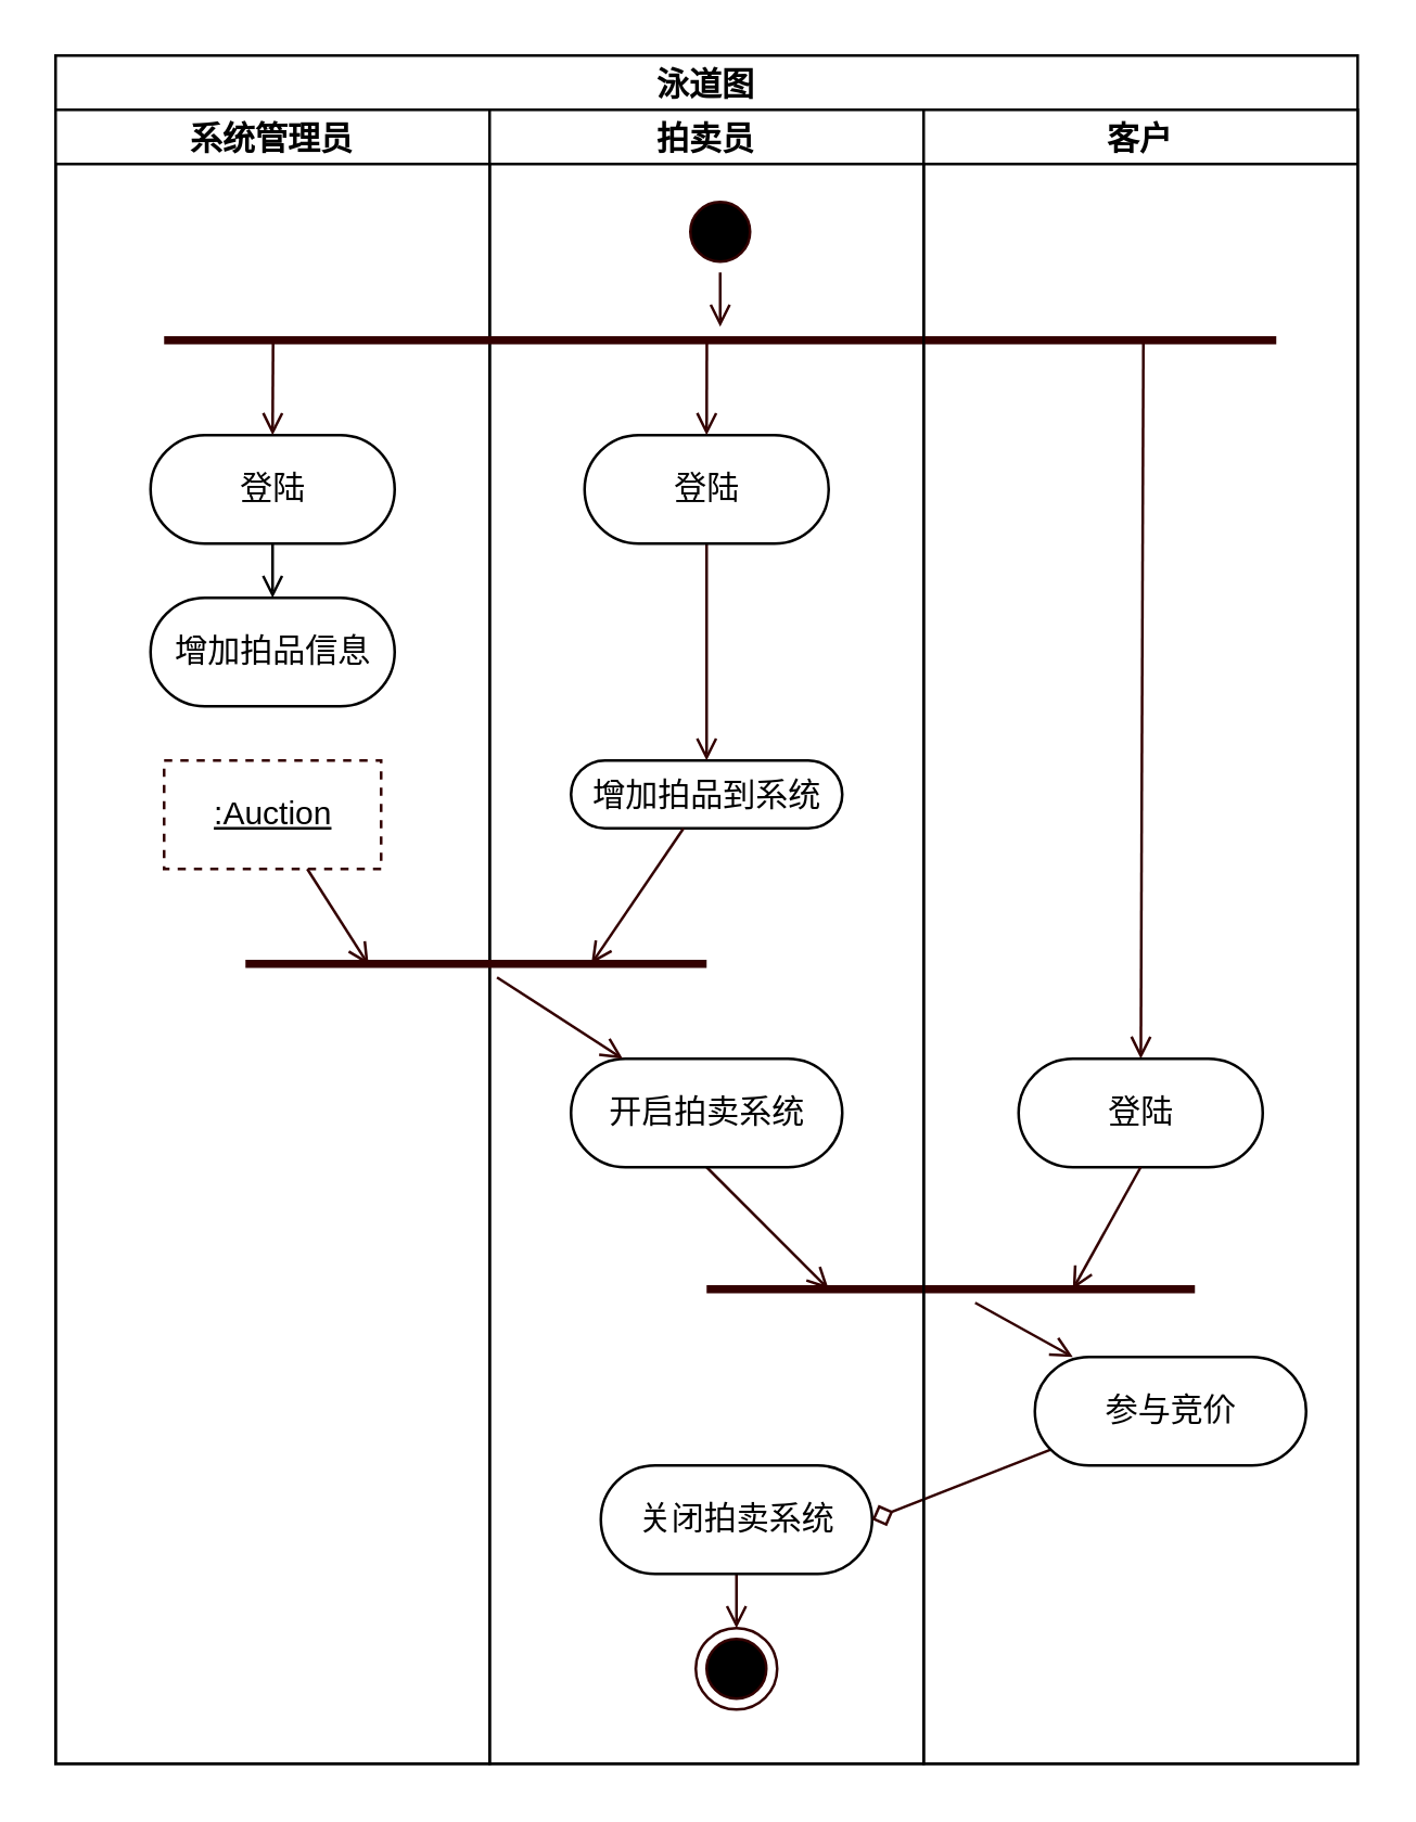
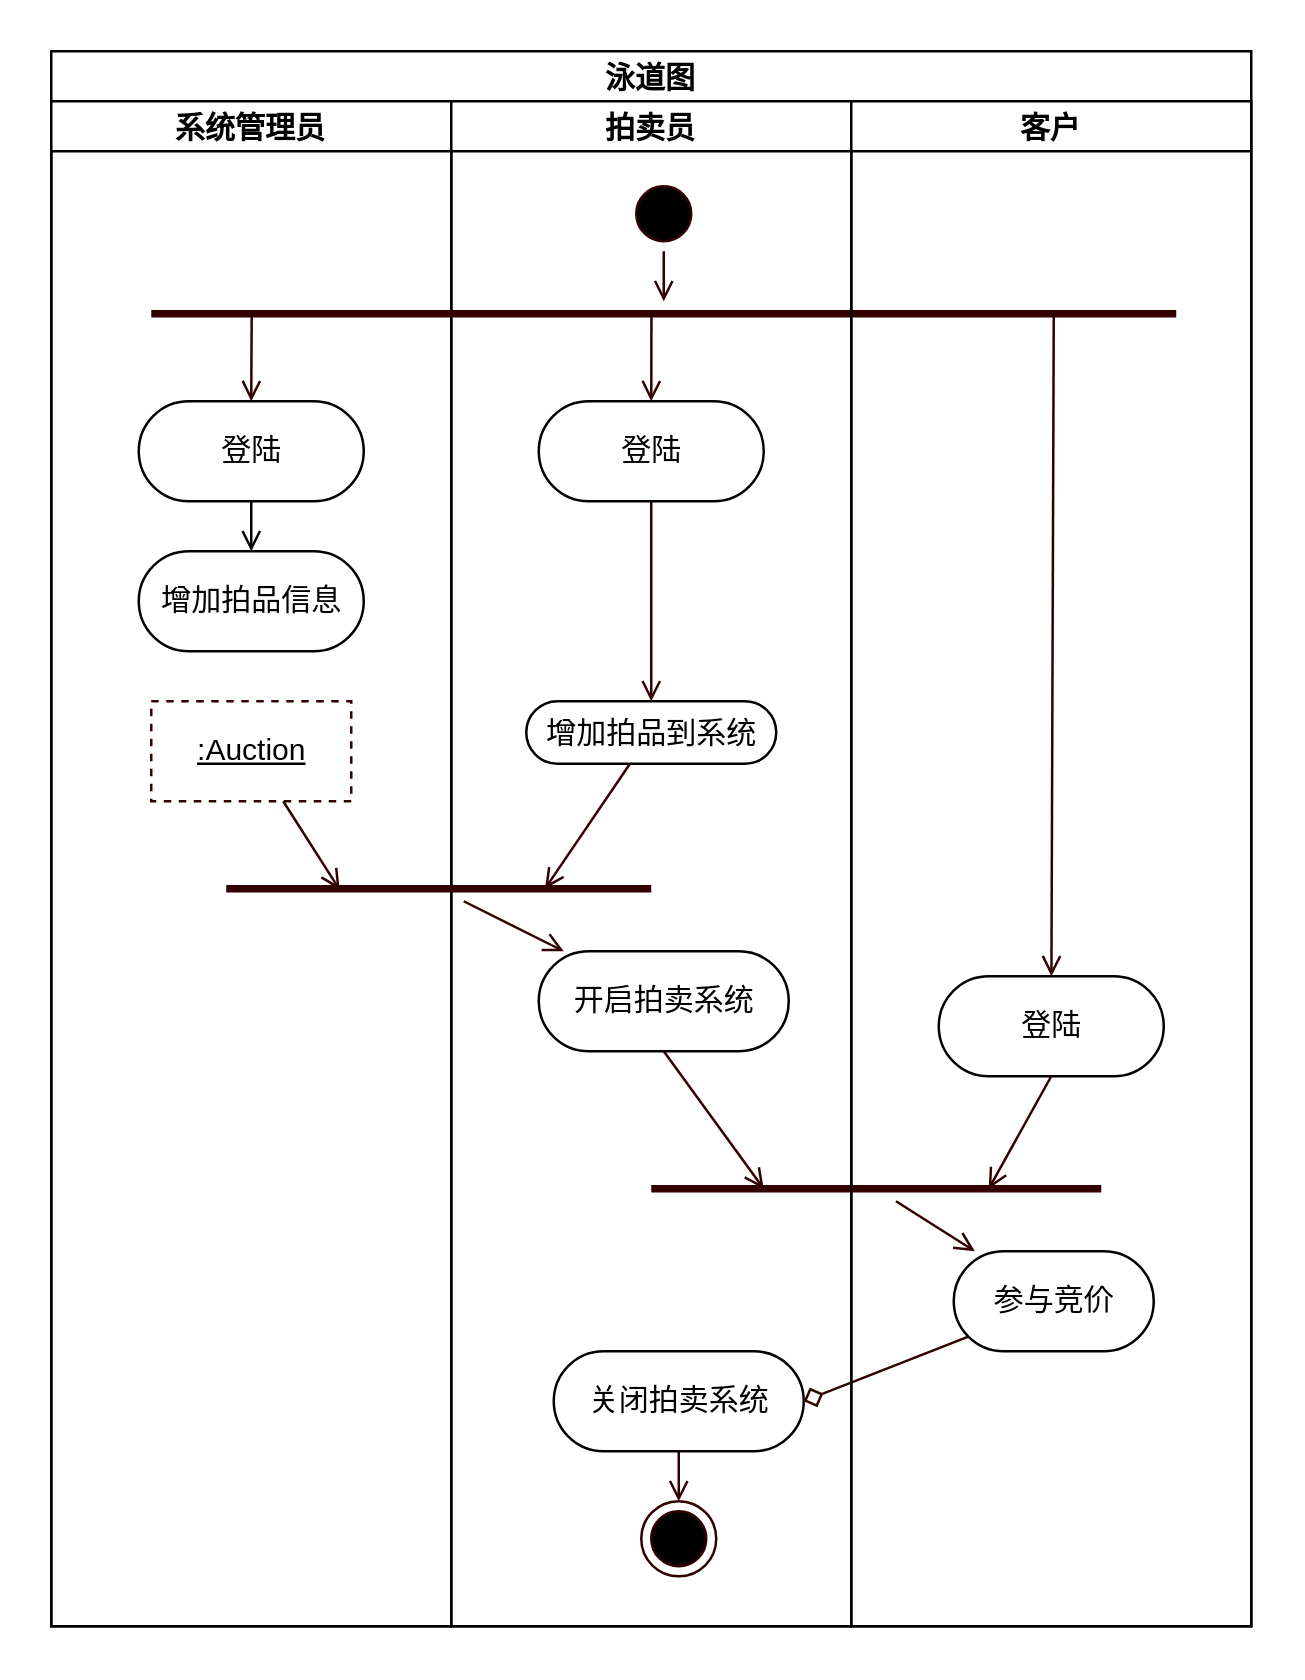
  <mxCell id="0" />
  <mxCell id="1" parent="0" />
  <mxCell id="2" value="泳道图" style="swimlane;childLayout=stackLayout;resizeParent=1;resizeParentMax=0;startSize=20;" vertex="1" parent="1"><mxGeometry x="20" y="20" width="480" height="630" as="geometry" /></mxCell>
  <mxCell id="3" value="系统管理员" style="swimlane;startSize=20;" vertex="1" parent="2"><mxGeometry y="20" width="160" height="610" as="geometry" /></mxCell>
  <mxCell id="4" value="" style="edgeStyle=none;rounded=0;orthogonalLoop=1;jettySize=auto;html=1;endArrow=open;endFill=0;" edge="1" parent="3" source="5" target="6"><mxGeometry relative="1" as="geometry" /></mxCell>
  <mxCell id="5" value="登陆" style="html=1;dashed=0;whitespace=wrap;shape=mxgraph.dfd.start" vertex="1" parent="3"><mxGeometry x="35" y="120" width="90" height="40" as="geometry" /></mxCell>
  <mxCell id="6" value="增加拍品信息" style="html=1;dashed=0;whitespace=wrap;shape=mxgraph.dfd.start" vertex="1" parent="3"><mxGeometry x="35" y="180" width="90" height="40" as="geometry" /></mxCell>
  <mxCell id="7" value="&lt;u&gt;:Auction&lt;/u&gt;" style="html=1;strokeColor=#330000;dashed=1;" vertex="1" parent="3"><mxGeometry x="40" y="240" width="80" height="40" as="geometry" /></mxCell>
  <mxCell id="8" value="" style="edgeStyle=none;rounded=0;orthogonalLoop=1;jettySize=auto;html=1;strokeColor=#330000;endArrow=open;endFill=0;entryX=0.267;entryY=0.54;entryDx=0;entryDy=0;entryPerimeter=0;" edge="1" parent="2" source="7" target="21"><mxGeometry relative="1" as="geometry"><mxPoint x="80" y="280" as="sourcePoint" /><mxPoint x="81" y="350" as="targetPoint" /></mxGeometry></mxCell>
  <mxCell id="9" value="" style="edgeStyle=none;rounded=0;orthogonalLoop=1;jettySize=auto;html=1;strokeColor=#330000;endArrow=open;endFill=0;" edge="1" parent="2" target="31"><mxGeometry relative="1" as="geometry"><mxPoint x="401" y="105" as="sourcePoint" /></mxGeometry></mxCell>
  <mxCell id="10" value="拍卖员" style="swimlane;startSize=20;" vertex="1" parent="2"><mxGeometry x="160" y="20" width="160" height="610" as="geometry" /></mxCell>
  <mxCell id="11" value="增加拍品到系统" style="html=1;dashed=0;whitespace=wrap;shape=mxgraph.dfd.start" vertex="1" parent="10"><mxGeometry x="30" y="240" width="100" height="25" as="geometry" /></mxCell>
  <mxCell id="12" style="edgeStyle=none;rounded=0;orthogonalLoop=1;jettySize=auto;html=1;exitX=0.5;exitY=0.5;exitDx=0;exitDy=20;exitPerimeter=0;entryX=0.25;entryY=0.5;entryDx=0;entryDy=0;entryPerimeter=0;strokeColor=#330000;endArrow=open;endFill=0;" edge="1" parent="10" source="13" target="26"><mxGeometry relative="1" as="geometry" /></mxCell>
- <mxCell id="13" value="开启拍卖系统" style="html=1;dashed=0;whitespace=wrap;shape=mxgraph.dfd.start" vertex="1" parent="10"><mxGeometry x="30" y="350" width="100" height="40" as="geometry" /></mxCell>
+ <mxCell id="13" value="开启拍卖系统" style="html=1;dashed=0;whitespace=wrap;shape=mxgraph.dfd.start" vertex="1" parent="10"><mxGeometry x="35" y="340" width="100" height="40" as="geometry" /></mxCell>
  <mxCell id="14" value="" style="edgeStyle=none;rounded=0;orthogonalLoop=1;jettySize=auto;html=1;strokeColor=#330000;endArrow=open;endFill=0;" edge="1" parent="10" source="15" target="23"><mxGeometry relative="1" as="geometry" /></mxCell>
  <mxCell id="15" value="关闭拍卖系统" style="html=1;dashed=0;whitespace=wrap;shape=mxgraph.dfd.start" vertex="1" parent="10"><mxGeometry x="41" y="500" width="100" height="40" as="geometry" /></mxCell>
  <mxCell id="16" value="" style="edgeStyle=none;rounded=0;orthogonalLoop=1;jettySize=auto;html=1;strokeColor=#330000;endArrow=open;endFill=0;" edge="1" parent="10" source="17" target="11"><mxGeometry relative="1" as="geometry" /></mxCell>
  <mxCell id="17" value="登陆" style="html=1;dashed=0;whitespace=wrap;shape=mxgraph.dfd.start" vertex="1" parent="10"><mxGeometry x="35" y="120" width="90" height="40" as="geometry" /></mxCell>
  <mxCell id="18" style="edgeStyle=none;rounded=0;orthogonalLoop=1;jettySize=auto;html=1;exitX=0.488;exitY=0.494;exitDx=0;exitDy=0;exitPerimeter=0;entryX=0.5;entryY=0.5;entryDx=0;entryDy=-20;entryPerimeter=0;strokeColor=#330000;endArrow=open;endFill=0;" edge="1" parent="10" source="19" target="17"><mxGeometry relative="1" as="geometry" /></mxCell>
  <mxCell id="19" value="" style="shape=line;html=1;strokeWidth=3;strokeColor=#330000;" vertex="1" parent="10"><mxGeometry x="-120" y="80" width="410" height="10" as="geometry" /></mxCell>
  <mxCell id="20" value="" style="edgeStyle=none;rounded=0;orthogonalLoop=1;jettySize=auto;html=1;strokeColor=#330000;endArrow=open;endFill=0;" edge="1" parent="10" source="21" target="13"><mxGeometry relative="1" as="geometry"><mxPoint x="49.091" y="350" as="targetPoint" /></mxGeometry></mxCell>
  <mxCell id="21" value="" style="shape=line;html=1;strokeWidth=3;strokeColor=#330000;" vertex="1" parent="10"><mxGeometry x="-90" y="310" width="170" height="10" as="geometry" /></mxCell>
  <mxCell id="22" value="" style="edgeStyle=none;rounded=0;orthogonalLoop=1;jettySize=auto;html=1;strokeColor=#330000;endArrow=open;endFill=0;entryX=0.75;entryY=0.5;entryDx=0;entryDy=0;entryPerimeter=0;" edge="1" parent="10" source="11" target="21"><mxGeometry relative="1" as="geometry"><mxPoint x="80" y="260" as="sourcePoint" /></mxGeometry></mxCell>
  <mxCell id="23" value="" style="ellipse;html=1;shape=endState;fillColor=#000000;strokeColor=#330000;strokeWidth=1;" vertex="1" parent="10"><mxGeometry x="76" y="560" width="30" height="30" as="geometry" /></mxCell>
  <mxCell id="24" value="" style="ellipse;html=1;shape=startState;fillColor=#000000;strokeColor=#330000;" vertex="1" parent="10"><mxGeometry x="70" y="30" width="30" height="30" as="geometry" /></mxCell>
  <mxCell id="25" style="edgeStyle=none;rounded=0;orthogonalLoop=1;jettySize=auto;html=1;strokeColor=#330000;endArrow=open;endFill=0;" edge="1" parent="10" source="24" target="19"><mxGeometry relative="1" as="geometry" /></mxCell>
  <mxCell id="26" value="" style="shape=line;html=1;strokeWidth=3;strokeColor=#330000;" vertex="1" parent="10"><mxGeometry x="80" y="430" width="180" height="10" as="geometry" /></mxCell>
  <mxCell id="27" style="edgeStyle=none;rounded=0;orthogonalLoop=1;jettySize=auto;html=1;exitX=0.098;exitY=0.494;exitDx=0;exitDy=0;exitPerimeter=0;entryX=0.5;entryY=0.5;entryDx=0;entryDy=-20;entryPerimeter=0;strokeColor=#330000;endArrow=open;endFill=0;" edge="1" parent="2" source="19" target="5"><mxGeometry relative="1" as="geometry" /></mxCell>
  <mxCell id="28" style="edgeStyle=none;rounded=0;orthogonalLoop=1;jettySize=auto;html=1;exitX=0;exitY=0;exitDx=5.86;exitDy=34.14;exitPerimeter=0;strokeColor=#330000;endArrow=diamond;endFill=0;entryX=1;entryY=0.5;entryDx=0;entryDy=0;entryPerimeter=0;" edge="1" parent="2" source="30" target="15"><mxGeometry relative="1" as="geometry" /></mxCell>
  <mxCell id="29" value="客户" style="swimlane;startSize=20;" vertex="1" parent="2"><mxGeometry x="320" y="20" width="160" height="610" as="geometry" /></mxCell>
- <mxCell id="30" value="参与竞价" style="html=1;dashed=0;whitespace=wrap;shape=mxgraph.dfd.start" vertex="1" parent="29"><mxGeometry x="41" y="460" width="100" height="40" as="geometry" /></mxCell>
+ <mxCell id="30" value="参与竞价" style="html=1;dashed=0;whitespace=wrap;shape=mxgraph.dfd.start" vertex="1" parent="29"><mxGeometry x="41" y="460" width="80" height="40" as="geometry" /></mxCell>
  <mxCell id="31" value="登陆" style="html=1;dashed=0;whitespace=wrap;shape=mxgraph.dfd.start" vertex="1" parent="29"><mxGeometry x="35" y="350" width="90" height="40" as="geometry" /></mxCell>
  <mxCell id="32" style="edgeStyle=none;rounded=0;orthogonalLoop=1;jettySize=auto;html=1;exitX=0.5;exitY=0.5;exitDx=0;exitDy=20;exitPerimeter=0;entryX=0.75;entryY=0.5;entryDx=0;entryDy=0;entryPerimeter=0;strokeColor=#330000;endArrow=open;endFill=0;" edge="1" parent="2" source="31" target="26"><mxGeometry relative="1" as="geometry" /></mxCell>
  <mxCell id="33" value="" style="edgeStyle=none;rounded=0;orthogonalLoop=1;jettySize=auto;html=1;strokeColor=#330000;endArrow=open;endFill=0;" edge="1" parent="2" source="26" target="30"><mxGeometry relative="1" as="geometry" /></mxCell>
